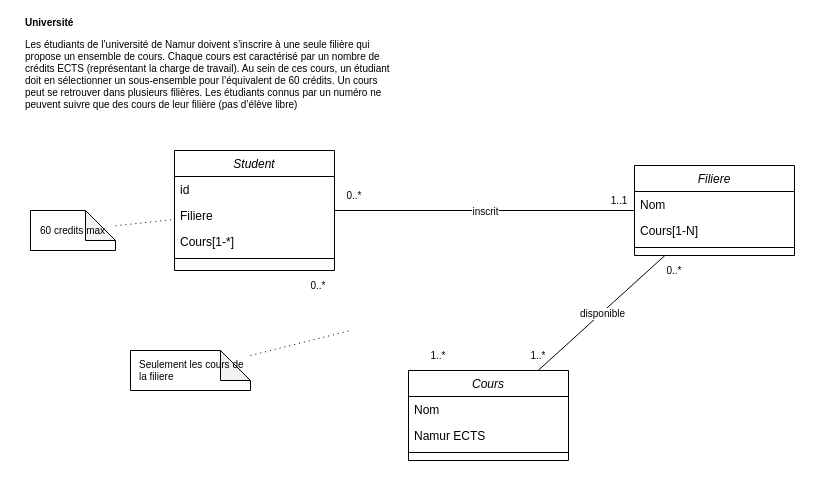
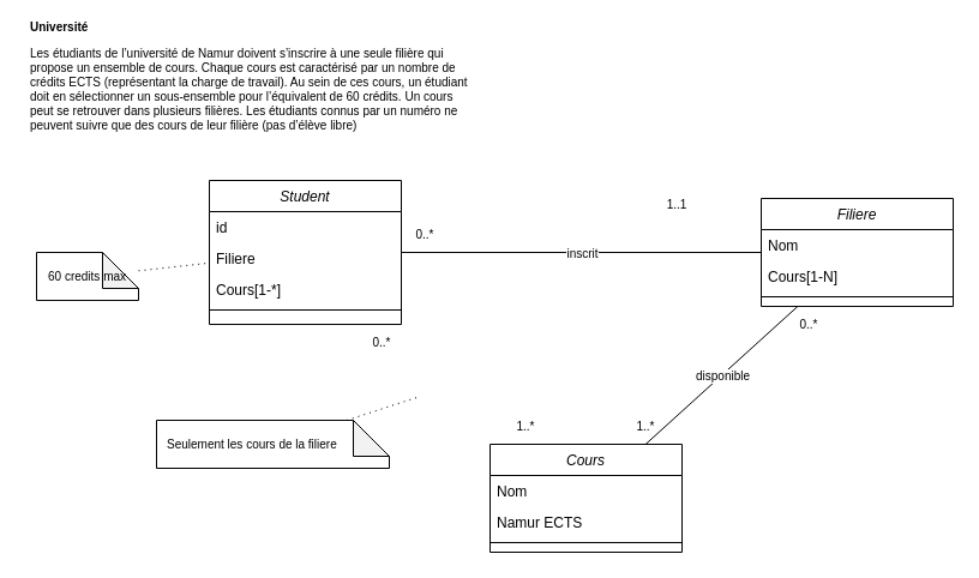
  <mxCell id="0" />
  <mxCell id="1" parent="0" />
  <mxCell id="2" value="Student" style="swimlane;fontStyle=2;align=center;verticalAlign=top;childLayout=stackLayout;horizontal=1;startSize=26;horizontalStack=0;resizeParent=1;resizeLast=0;collapsible=1;marginBottom=0;rounded=0;shadow=0;strokeWidth=1;" parent="1" vertex="1"><mxGeometry x="174" y="150" width="160" height="120" as="geometry"><mxRectangle x="130" y="380" width="160" height="26" as="alternateBounds" /></mxGeometry></mxCell>
  <mxCell id="3" value="id" style="text;align=left;verticalAlign=top;spacingLeft=4;spacingRight=4;overflow=hidden;rotatable=0;points=[[0,0.5],[1,0.5]];portConstraint=eastwest;" parent="2" vertex="1"><mxGeometry y="26" width="160" height="26" as="geometry" /></mxCell>
  <mxCell id="4" value="Filiere" style="text;align=left;verticalAlign=top;spacingLeft=4;spacingRight=4;overflow=hidden;rotatable=0;points=[[0,0.5],[1,0.5]];portConstraint=eastwest;rounded=0;shadow=0;html=0;" parent="2" vertex="1"><mxGeometry y="52" width="160" height="26" as="geometry" /></mxCell>
  <mxCell id="5" value="Cours[1-*]" style="text;align=left;verticalAlign=top;spacingLeft=4;spacingRight=4;overflow=hidden;rotatable=0;points=[[0,0.5],[1,0.5]];portConstraint=eastwest;rounded=0;shadow=0;html=0;" vertex="1" parent="2"><mxGeometry y="78" width="160" height="26" as="geometry" /></mxCell>
  <mxCell id="6" value="" style="line;html=1;strokeWidth=1;align=left;verticalAlign=middle;spacingTop=-1;spacingLeft=3;spacingRight=3;rotatable=0;labelPosition=right;points=[];portConstraint=eastwest;" parent="2" vertex="1"><mxGeometry y="104" width="160" height="8" as="geometry" /></mxCell>
  <mxCell id="7" value="Filiere" style="swimlane;fontStyle=2;align=center;verticalAlign=top;childLayout=stackLayout;horizontal=1;startSize=26;horizontalStack=0;resizeParent=1;resizeLast=0;collapsible=1;marginBottom=0;rounded=0;shadow=0;strokeWidth=1;" parent="1" vertex="1"><mxGeometry x="634" y="165" width="160" height="90" as="geometry"><mxRectangle x="550" y="140" width="160" height="26" as="alternateBounds" /></mxGeometry></mxCell>
  <mxCell id="8" value="Nom" style="text;align=left;verticalAlign=top;spacingLeft=4;spacingRight=4;overflow=hidden;rotatable=0;points=[[0,0.5],[1,0.5]];portConstraint=eastwest;rounded=0;shadow=0;html=0;" parent="7" vertex="1"><mxGeometry y="26" width="160" height="26" as="geometry" /></mxCell>
  <mxCell id="9" value="Cours[1-N]" style="text;align=left;verticalAlign=top;spacingLeft=4;spacingRight=4;overflow=hidden;rotatable=0;points=[[0,0.5],[1,0.5]];portConstraint=eastwest;" parent="7" vertex="1"><mxGeometry y="52" width="160" height="26" as="geometry" /></mxCell>
  <mxCell id="10" value="" style="line;html=1;strokeWidth=1;align=left;verticalAlign=middle;spacingTop=-1;spacingLeft=3;spacingRight=3;rotatable=0;labelPosition=right;points=[];portConstraint=eastwest;" parent="7" vertex="1"><mxGeometry y="78" width="160" height="8" as="geometry" /></mxCell>
  <mxCell id="11" value="&lt;h1 style=&quot;font-size: 10px;&quot;&gt;&lt;font style=&quot;font-size: 10px;&quot;&gt;Université&lt;/font&gt;&lt;/h1&gt;&lt;p style=&quot;font-size: 10px;&quot;&gt;&lt;font style=&quot;font-size: 10px;&quot;&gt;&lt;span dir=&quot;ltr&quot; role=&quot;presentation&quot; style=&quot;left: 52.156px; top: 327.699px; font-family: sans-serif; transform: scaleX(0.999);&quot;&gt;Les étudiants de l’université de Namur doivent s’inscrire à une seule filière qui&lt;/span&gt;&lt;br role=&quot;presentation&quot;&gt;&lt;span dir=&quot;ltr&quot; role=&quot;presentation&quot; style=&quot;left: 52.156px; top: 368.949px; font-family: sans-serif; transform: scaleX(1.0);&quot;&gt;propose un ensemble de cours. Chaque cours est caractérisé par un nombre de&lt;/span&gt;&lt;br role=&quot;presentation&quot;&gt;&lt;span dir=&quot;ltr&quot; role=&quot;presentation&quot; style=&quot;left: 52.156px; top: 410.199px; font-family: sans-serif; transform: scaleX(0.998);&quot;&gt;crédits ECTS (représentant la charge de travail). Au sein de ces cours, un étudiant&lt;/span&gt;&lt;br role=&quot;presentation&quot;&gt;&lt;span dir=&quot;ltr&quot; role=&quot;presentation&quot; style=&quot;left: 52.156px; top: 451.449px; font-family: sans-serif; transform: scaleX(1.0);&quot;&gt;doit en sélectionner un sous-ensemble pour l’équivalent de 60 crédits. Un cours&lt;/span&gt;&lt;br role=&quot;presentation&quot;&gt;&lt;span dir=&quot;ltr&quot; role=&quot;presentation&quot; style=&quot;left: 52.156px; top: 492.699px; font-family: sans-serif; transform: scaleX(1.0);&quot;&gt;peut se retrouver dans plusieurs filières. Les étudiants connus par un numéro ne&lt;/span&gt;&lt;br role=&quot;presentation&quot;&gt;&lt;span dir=&quot;ltr&quot; role=&quot;presentation&quot; style=&quot;left: 52.156px; top: 533.949px; font-family: sans-serif; transform: scaleX(1.0);&quot;&gt;peuvent suivre que des cours de leur filière (pas d’élève libre)&lt;/span&gt;&lt;/font&gt;&lt;br&gt;&lt;/p&gt;" style="text;html=1;strokeColor=none;fillColor=none;spacing=5;spacingTop=-20;whiteSpace=wrap;overflow=hidden;rounded=0;" vertex="1" parent="1"><mxGeometry x="20" y="20" width="400" height="110" as="geometry" /></mxCell>
  <mxCell id="12" value="Cours" style="swimlane;fontStyle=2;align=center;verticalAlign=top;childLayout=stackLayout;horizontal=1;startSize=26;horizontalStack=0;resizeParent=1;resizeLast=0;collapsible=1;marginBottom=0;rounded=0;shadow=0;strokeWidth=1;" vertex="1" parent="1"><mxGeometry x="408" y="370" width="160" height="90" as="geometry"><mxRectangle x="230" y="140" width="160" height="26" as="alternateBounds" /></mxGeometry></mxCell>
  <mxCell id="13" value="Nom" style="text;align=left;verticalAlign=top;spacingLeft=4;spacingRight=4;overflow=hidden;rotatable=0;points=[[0,0.5],[1,0.5]];portConstraint=eastwest;" vertex="1" parent="12"><mxGeometry y="26" width="160" height="26" as="geometry" /></mxCell>
  <mxCell id="14" value="Namur ECTS" style="text;align=left;verticalAlign=top;spacingLeft=4;spacingRight=4;overflow=hidden;rotatable=0;points=[[0,0.5],[1,0.5]];portConstraint=eastwest;rounded=0;shadow=0;html=0;" vertex="1" parent="12"><mxGeometry y="52" width="160" height="26" as="geometry" /></mxCell>
  <mxCell id="15" value="" style="line;html=1;strokeWidth=1;align=left;verticalAlign=middle;spacingTop=-1;spacingLeft=3;spacingRight=3;rotatable=0;labelPosition=right;points=[];portConstraint=eastwest;" vertex="1" parent="12"><mxGeometry y="78" width="160" height="8" as="geometry" /></mxCell>
  <mxCell id="16" value="" style="endArrow=none;html=1;rounded=0;fontSize=10;endFill=0;fixDash=0;" edge="1" parent="1" source="2" target="7"><mxGeometry relative="1" as="geometry"><mxPoint x="374" y="170" as="sourcePoint" /><mxPoint x="474" y="170" as="targetPoint" /></mxGeometry></mxCell>
  <mxCell id="17" value="inscrit" style="edgeLabel;resizable=0;html=1;align=center;verticalAlign=middle;fontSize=10;" connectable="0" vertex="1" parent="16"><mxGeometry relative="1" as="geometry" /></mxCell>
- <mxCell id="18" value="1..1" style="text;html=1;strokeColor=none;fillColor=none;align=center;verticalAlign=middle;whiteSpace=wrap;rounded=0;fontSize=10;fixDash=0;imageWidth=24;glass=0;" vertex="1" parent="1"><mxGeometry x="604" y="190" width="30" height="20" as="geometry" /></mxCell>
+ <mxCell id="18" value="1..1" style="text;html=1;strokeColor=none;fillColor=none;align=center;verticalAlign=middle;whiteSpace=wrap;rounded=0;fontSize=10;fixDash=0;imageWidth=24;glass=0;" vertex="1" parent="1"><mxGeometry x="549" y="160" width="30" height="20" as="geometry" /></mxCell>
  <mxCell id="19" value="1..*" style="text;html=1;strokeColor=none;fillColor=none;align=center;verticalAlign=middle;whiteSpace=wrap;rounded=0;fontSize=10;" vertex="1" parent="1"><mxGeometry x="508" y="340" width="60" height="30" as="geometry" /></mxCell>
  <mxCell id="20" value="" style="endArrow=none;html=1;rounded=0;fontSize=10;endFill=0;" edge="1" parent="1" source="12" target="7"><mxGeometry relative="1" as="geometry"><mxPoint x="344" y="217.447" as="sourcePoint" /><mxPoint x="654" y="207.553" as="targetPoint" /></mxGeometry></mxCell>
  <mxCell id="21" value="disponible" style="edgeLabel;resizable=0;html=1;align=center;verticalAlign=middle;fontSize=10;" connectable="0" vertex="1" parent="20"><mxGeometry relative="1" as="geometry" /></mxCell>
  <mxCell id="22" value="1..*" style="text;html=1;strokeColor=none;fillColor=none;align=center;verticalAlign=middle;whiteSpace=wrap;rounded=0;fontSize=10;" vertex="1" parent="1"><mxGeometry x="408" y="340" width="60" height="30" as="geometry" /></mxCell>
  <mxCell id="23" value="0..*" style="text;html=1;strokeColor=none;fillColor=none;align=center;verticalAlign=middle;whiteSpace=wrap;rounded=0;fontSize=10;" vertex="1" parent="1"><mxGeometry x="288" y="270" width="60" height="30" as="geometry" /></mxCell>
  <mxCell id="24" value="0..*" style="text;html=1;strokeColor=none;fillColor=none;align=center;verticalAlign=middle;whiteSpace=wrap;rounded=0;fontSize=10;" vertex="1" parent="1"><mxGeometry x="324" y="180" width="60" height="30" as="geometry" /></mxCell>
  <mxCell id="25" value="0..*" style="text;html=1;strokeColor=none;fillColor=none;align=center;verticalAlign=middle;whiteSpace=wrap;rounded=0;fontSize=10;" vertex="1" parent="1"><mxGeometry x="644" y="255" width="60" height="30" as="geometry" /></mxCell>
  <mxCell id="26" value="60 credits max" style="shape=note;whiteSpace=wrap;html=1;backgroundOutline=1;darkOpacity=0.05;glass=0;fontSize=10;align=left;spacingLeft=8;" vertex="1" parent="1"><mxGeometry x="30" y="210" width="85" height="40" as="geometry" /></mxCell>
  <mxCell id="27" value="" style="endArrow=none;html=1;rounded=0;fontSize=10;dashed=1;dashPattern=1 4;" edge="1" parent="1" source="26" target="2"><mxGeometry width="50" height="50" relative="1" as="geometry"><mxPoint x="320" y="20" as="sourcePoint" /><mxPoint x="370" y="330" as="targetPoint" /></mxGeometry></mxCell>
- <mxCell id="28" value="Seulement les cours de la filiere" style="shape=note;whiteSpace=wrap;html=1;backgroundOutline=1;darkOpacity=0.05;glass=0;fontSize=10;align=left;spacingLeft=7;" vertex="1" parent="1"><mxGeometry x="130" y="350" width="120" height="40" as="geometry" /></mxCell>
+ <mxCell id="28" value="Seulement les cours de la filiere" style="shape=note;whiteSpace=wrap;html=1;backgroundOutline=1;darkOpacity=0.05;glass=0;fontSize=10;align=left;spacingLeft=7;" vertex="1" parent="1"><mxGeometry x="130" y="350" width="194" height="40" as="geometry" /></mxCell>
  <mxCell id="29" value="" style="endArrow=none;html=1;rounded=0;fontSize=10;dashed=1;dashPattern=1 4;" edge="1" parent="1" source="28"><mxGeometry width="50" height="50" relative="1" as="geometry"><mxPoint x="160" y="231.005" as="sourcePoint" /><mxPoint x="350" y="330" as="targetPoint" /></mxGeometry></mxCell>
